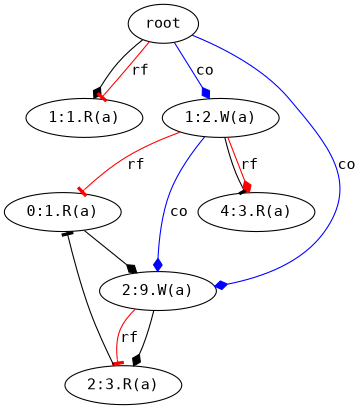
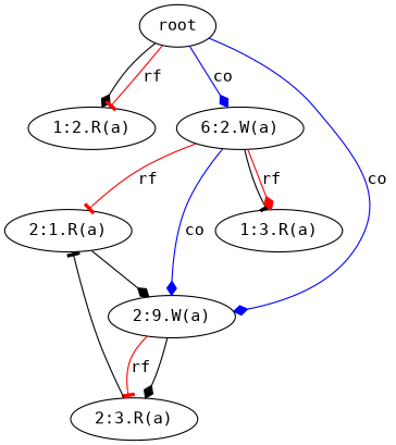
  digraph {
    fontname="DejaVu Sans Mono"
    node [fontname="DejaVu Sans Mono"]
    edge [arrowhead=diamond fontname="DejaVu Sans Mono"]
-   n1 [label="1:1.R(a)"]
-   n2 [label="1:2.W(a)"]
-   n3 [label="0:1.R(a)"]
+   n1 [label="1:2.R(a)"]
+   n2 [label="6:2.W(a)"]
+   n3 [label="2:1.R(a)"]
    n4 [label="2:9.W(a)"]
-   n5 [label="4:3.R(a)"]
+   n5 [label="1:3.R(a)"]
    root
    n7 [label="2:3.R(a)"]
    n2 -> n3 [arrowhead=tee color=red label=rf]
    n2 -> n4 [color=blue label=co]
    n2 -> n5 [arrowhead=tee]
    n2 -> n5 [color=red label=rf]
    n3 -> n4
    n4 -> n7
    n4 -> n7 [arrowhead=tee color=red label=rf]
    root -> n1
    root -> n1 [arrowhead=tee color=red label=rf]
    root -> n2 [color=blue label=co]
    root -> n4 [color=blue label=co]
    n7 -> n3 [arrowhead=tee]
  }
